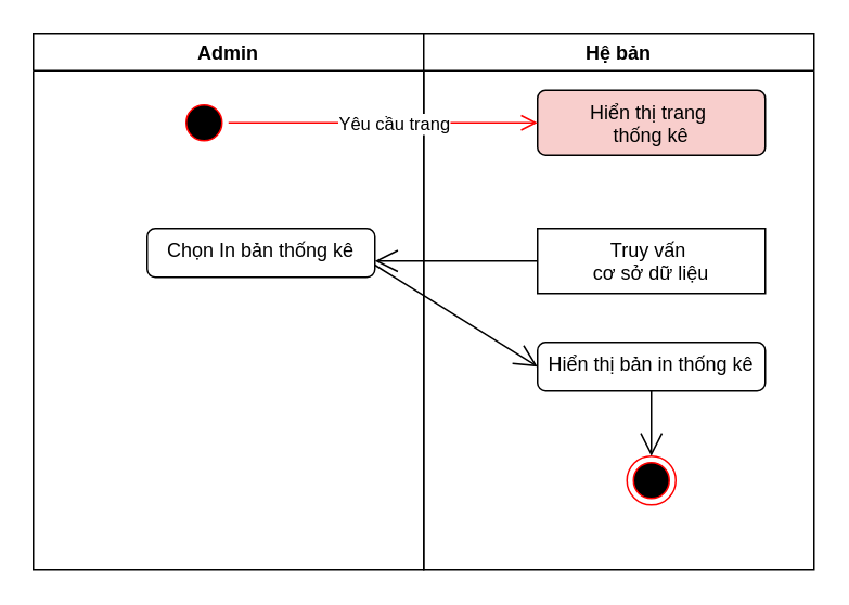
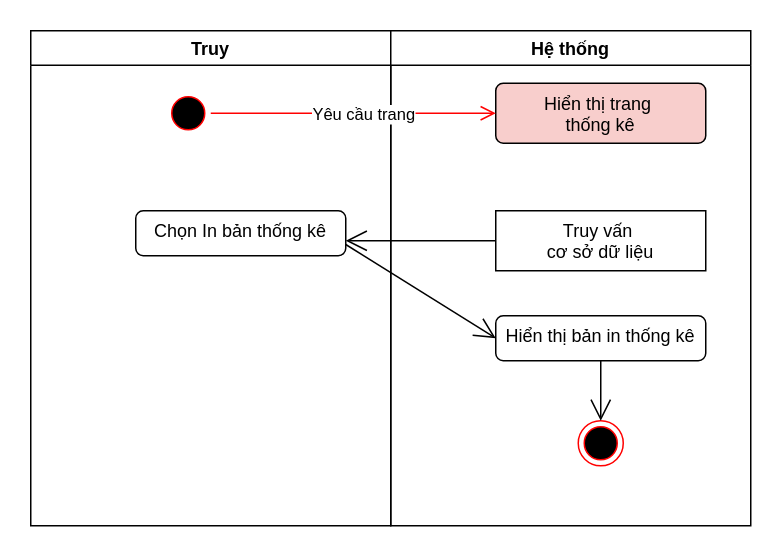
  <mxCell id="0" />
  <mxCell id="1" parent="0" />
- <mxCell id="2" value="Admin" style="swimlane;" parent="1" vertex="1"><mxGeometry y="20" width="240" height="330" as="geometry" x="20" /></mxCell>
+ <mxCell id="2" value="Truy" style="swimlane;" parent="1" vertex="1"><mxGeometry y="20" width="240" height="330" as="geometry" x="20" /></mxCell>
  <mxCell id="3" value="" style="ellipse;html=1;shape=startState;fillColor=#000000;strokeColor=#ff0000;" parent="2" vertex="1"><mxGeometry x="90" y="40" width="30" height="30" as="geometry" /></mxCell>
  <mxCell id="4" value="Chọn In bản thống kê" style="html=1;align=center;verticalAlign=top;rounded=1;absoluteArcSize=1;arcSize=10;dashed=0;whiteSpace=wrap;" parent="2" vertex="1"><mxGeometry x="70" y="120" width="140" height="30" as="geometry" /></mxCell>
- <mxCell id="5" value="Hệ bản" style="swimlane;" parent="1" vertex="1"><mxGeometry x="260" y="20" width="240" height="330" as="geometry" /></mxCell>
+ <mxCell id="5" value="Hệ thống" style="swimlane;" parent="1" vertex="1"><mxGeometry x="260" y="20" width="240" height="330" as="geometry" /></mxCell>
  <mxCell id="6" value="Hiển thị trang&amp;nbsp;&lt;div&gt;thống kê&lt;/div&gt;" style="html=1;align=center;verticalAlign=top;rounded=1;absoluteArcSize=1;arcSize=10;dashed=0;whiteSpace=wrap;fillColor=#f8cecc;" parent="5" vertex="1"><mxGeometry x="70" y="35" width="140" height="40" as="geometry" /></mxCell>
  <mxCell id="7" value="Truy vấn&amp;nbsp;&lt;div&gt;cơ sở dữ liệu&lt;/div&gt;" style="html=1;align=center;verticalAlign=top;absoluteArcSize=1;arcSize=10;dashed=0;whiteSpace=wrap;rounded=0;" parent="5" vertex="1"><mxGeometry x="70" y="120" width="140" height="40" as="geometry" /></mxCell>
  <mxCell id="8" value="" style="ellipse;html=1;shape=endState;fillColor=#000000;strokeColor=#ff0000;" parent="5" vertex="1"><mxGeometry x="125" y="260" width="30" height="30" as="geometry" /></mxCell>
  <mxCell id="9" value="Hiển thị bản in thống kê" style="html=1;align=center;verticalAlign=top;rounded=1;absoluteArcSize=1;arcSize=10;dashed=0;whiteSpace=wrap;" vertex="1" parent="5"><mxGeometry x="70" y="190" width="140" height="30" as="geometry" /></mxCell>
  <mxCell id="10" value="" style="endArrow=open;endFill=1;endSize=12;html=1;" edge="1" parent="5" source="9" target="8"><mxGeometry width="160" relative="1" as="geometry"><mxPoint x="-90" y="160" as="sourcePoint" /><mxPoint x="80" y="195" as="targetPoint" /></mxGeometry></mxCell>
  <mxCell id="11" value="" style="edgeStyle=orthogonalEdgeStyle;html=1;verticalAlign=bottom;endArrow=open;endSize=8;strokeColor=#ff0000;" parent="1" source="3" target="6" edge="1"><mxGeometry relative="1" as="geometry"><mxPoint x="310" y="75" as="targetPoint" /></mxGeometry></mxCell>
  <mxCell id="12" value="Yêu cầu trang" style="edgeLabel;html=1;align=center;verticalAlign=middle;resizable=0;points=[];" parent="11" vertex="1" connectable="0"><mxGeometry x="0.055" relative="1" as="geometry"><mxPoint x="1" as="offset" /></mxGeometry></mxCell>
  <mxCell id="13" value="" style="endArrow=open;endFill=1;endSize=12;html=1;" parent="1" source="7" edge="1"><mxGeometry width="160" relative="1" as="geometry"><mxPoint x="210" y="155" as="sourcePoint" /><mxPoint x="230" y="160" as="targetPoint" /></mxGeometry></mxCell>
  <mxCell id="14" value="" style="endArrow=open;endFill=1;endSize=12;html=1;exitX=1;exitY=0.75;exitDx=0;exitDy=0;entryX=0;entryY=0.5;entryDx=0;entryDy=0;" edge="1" parent="1" source="4" target="9"><mxGeometry width="160" relative="1" as="geometry"><mxPoint x="340" y="162" as="sourcePoint" /><mxPoint x="320" y="210" as="targetPoint" /></mxGeometry></mxCell>
